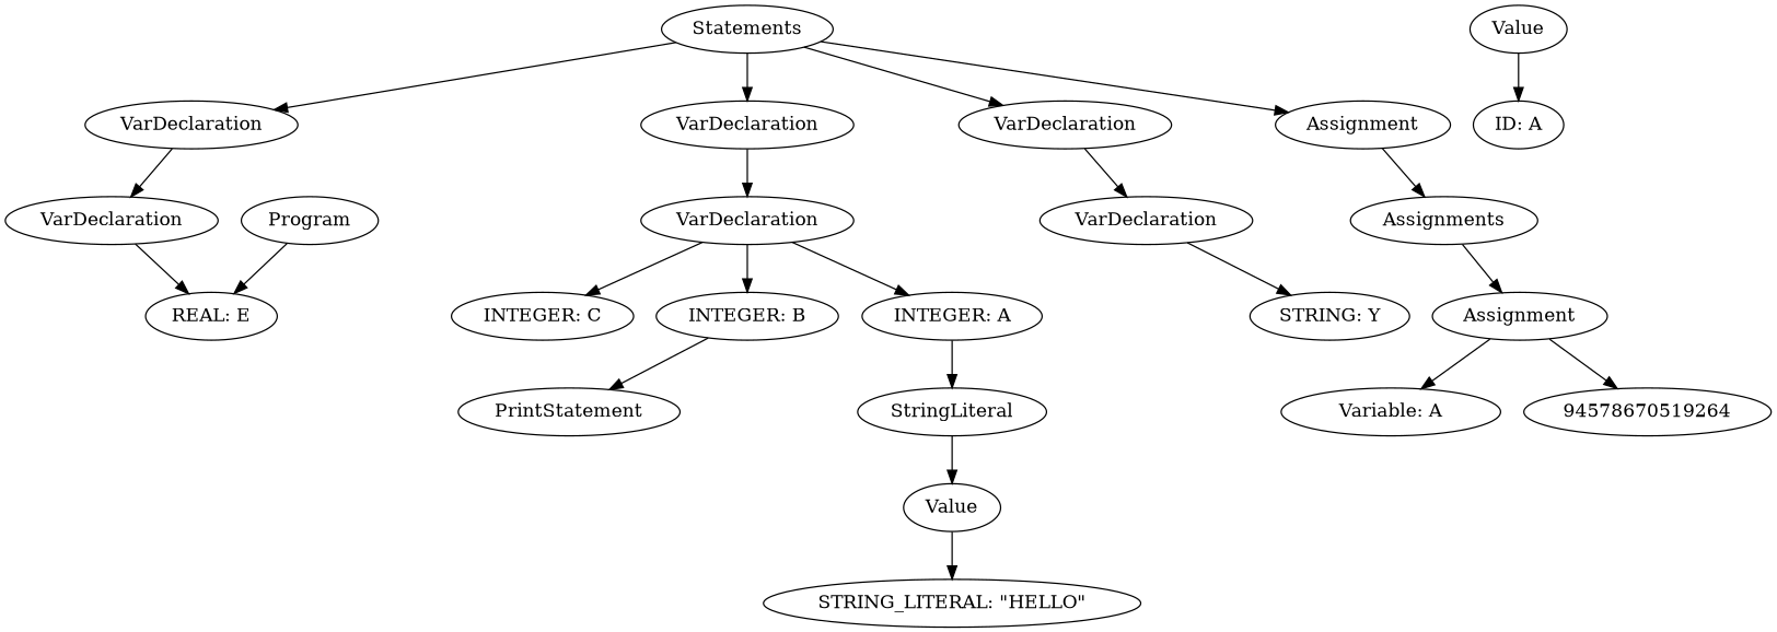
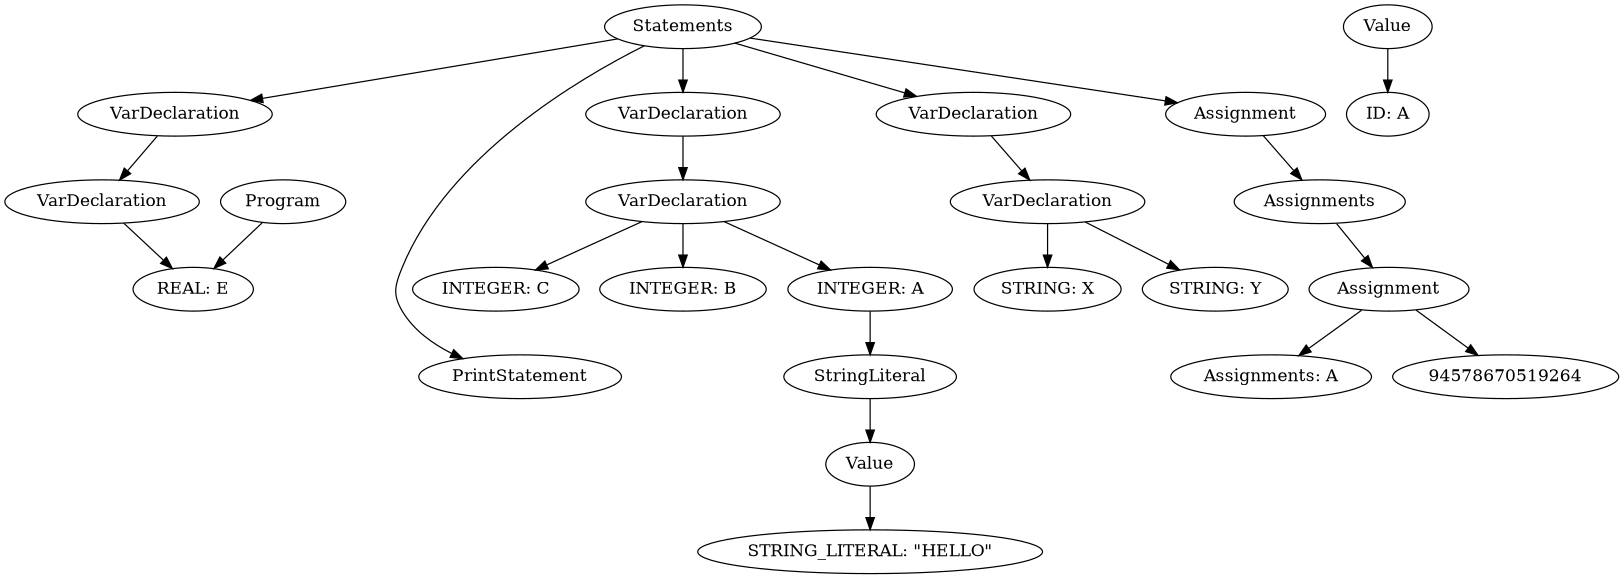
  digraph {
    n1 [label=Program]
    n2 [label="REAL: E"]
    n3 [label=Statements]
    n4 [label=PrintStatement]
    n5 [label=VarDeclaration]
    n6 [label=VarDeclaration]
    n7 [label=VarDeclaration]
    n8 [label=Assignment]
    n9 [label=VarDeclaration]
    n10 [label=VarDeclaration]
    n11 [label=VarDeclaration]
    n12 [label=Assignments]
    n13 [label=StringLiteral]
    n14 [label=Value]
    n15 [label="STRING_LITERAL: \"HELLO\""]
    n16 [label="INTEGER: A"]
    n17 [label="INTEGER: B"]
    n18 [label="INTEGER: C"]
+   n19 [label="STRING: X"]
    n20 [label="STRING: Y"]
    n21 [label=Assignment]
-   n22 [label="Variable: A"]
+   n22 [label="Assignments: A"]
    94578670519264
    n24 [label=Value]
    n25 [label="ID: A"]
    n1 -> n2
-   n17 -> n4
+   n3 -> n4
    n3 -> n5
    n3 -> n6
    n3 -> n7
    n3 -> n8
    n5 -> n9
    n6 -> n10
    n7 -> n11
    n8 -> n12
    n9 -> n16
    n9 -> n17
    n9 -> n18
    n10 -> n2
+   n11 -> n19
    n11 -> n20
    n12 -> n21
    n13 -> n14
    n14 -> n15
    n16 -> n13
    n21 -> n22
    n21 -> 94578670519264
    n24 -> n25
  }
